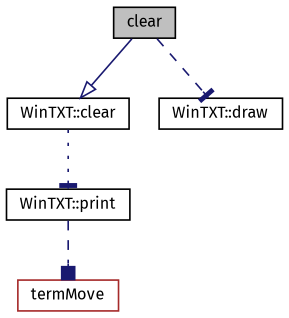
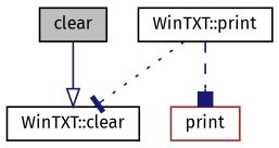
  digraph {
    fontname="Fira Sans"
    rankdir=TB
    node [color=black fillcolor=white fontname="Fira Sans" fontsize=10 shape=record style=filled]
    edge [arrowhead=tee color=midnightblue fontname="Fira Sans" fontsize=10 labelfontname=Helvetica labelfontsize=10 style=dashed]
    n1 [fillcolor=grey75 fontcolor=black height=0.2 label=clear width=0.4]
    n2 [height=0.2 label="WinTXT::clear" width=0.4]
-   n3 [height=0.2 label="WinTXT::draw" width=0.4]
    n4 [height=0.2 label="WinTXT::print" width=0.4]
-   n5 [color=brown height=0.2 label=termMove width=0.4]
+   n5 [color=brown height=0.2 label=print width=0.4]
    n1 -> n2 [arrowhead=onormal style=solid]
-   n1 -> n3
-   n2 -> n4 [style=dotted]
+   n4 -> n2 [style=dotted]
    n4 -> n5 [arrowhead=box]
  }
